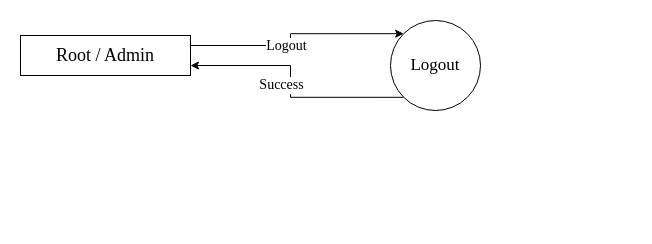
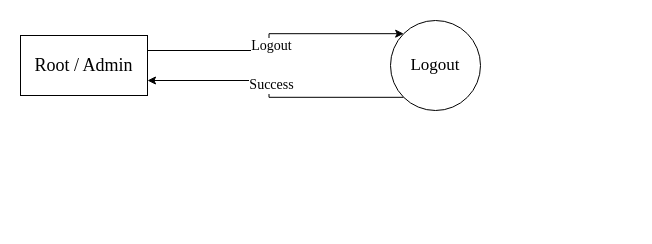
  <mxCell id="0" />
  <mxCell id="1" parent="0" />
  <mxCell id="2" value="" style="edgeStyle=orthogonalEdgeStyle;rounded=0;orthogonalLoop=1;jettySize=auto;html=1;fontFamily=Times New Roman;fontSize=16;entryX=0.25;entryY=1;entryDx=0;entryDy=0;exitX=1;exitY=0;exitDx=0;exitDy=0;" parent="1" edge="1"><mxGeometry relative="1" as="geometry"><mxPoint x="570" y="75" as="targetPoint" /></mxGeometry></mxCell>
- <mxCell id="3" value="&lt;font style=&quot;font-size: 18px&quot;&gt;Root / Admin&lt;/font&gt;" style="rounded=0;whiteSpace=wrap;html=1;fontFamily=Times New Roman;" parent="1" vertex="1"><mxGeometry x="20" y="35" width="170" height="40" as="geometry" /></mxCell>
+ <mxCell id="3" value="&lt;font style=&quot;font-size: 18px&quot;&gt;Root / Admin&lt;/font&gt;" style="rounded=0;whiteSpace=wrap;html=1;fontFamily=Times New Roman;" parent="1" vertex="1"><mxGeometry x="20" y="35" width="127" height="60" as="geometry" /></mxCell>
  <mxCell id="4" style="edgeStyle=orthogonalEdgeStyle;rounded=0;orthogonalLoop=1;jettySize=auto;html=1;exitX=0.75;exitY=1;exitDx=0;exitDy=0;entryX=1;entryY=1;entryDx=0;entryDy=0;fontFamily=Times New Roman;fontSize=16;" parent="1" edge="1"><mxGeometry relative="1" as="geometry"><Array as="points"><mxPoint x="630" y="222" /></Array><mxPoint x="630" y="75" as="sourcePoint" /></mxGeometry></mxCell>
  <mxCell id="5" style="rounded=0;orthogonalLoop=1;jettySize=auto;html=1;exitX=0;exitY=1;exitDx=0;exitDy=0;entryX=1;entryY=0.75;entryDx=0;entryDy=0;fontSize=17;startArrow=none;startFill=0;endArrow=classic;endFill=1;edgeStyle=orthogonalEdgeStyle;fontFamily=Times New Roman;" parent="1" source="7" target="3" edge="1"><mxGeometry relative="1" as="geometry"><mxPoint x="227" y="70" as="targetPoint" /></mxGeometry></mxCell>
  <mxCell id="6" value="Success" style="edgeLabel;html=1;align=center;verticalAlign=middle;resizable=0;points=[];fontSize=14;fontFamily=Times New Roman;" parent="5" connectable="0" vertex="1"><mxGeometry x="-0.282" y="-2" relative="1" as="geometry"><mxPoint x="-35" y="-10" as="offset" /></mxGeometry></mxCell>
  <mxCell id="7" value="&lt;p&gt;&lt;span style=&quot;line-height: 1.1&quot;&gt;&lt;font style=&quot;font-size: 17px&quot;&gt;Logout&lt;/font&gt;&lt;/span&gt;&lt;/p&gt;" style="ellipse;whiteSpace=wrap;html=1;aspect=fixed;shadow=0;sketch=0;rotation=0;fontFamily=Times New Roman;" parent="1" vertex="1"><mxGeometry x="390" y="20" width="90" height="90" as="geometry" /></mxCell>
  <mxCell id="8" style="rounded=0;orthogonalLoop=1;jettySize=auto;html=1;entryX=0;entryY=0;entryDx=0;entryDy=0;fontSize=17;startArrow=none;startFill=0;endArrow=classic;endFill=1;exitX=1;exitY=0.25;exitDx=0;exitDy=0;edgeStyle=orthogonalEdgeStyle;fontFamily=Times New Roman;" parent="1" source="3" target="7" edge="1"><mxGeometry relative="1" as="geometry"><mxPoint x="160" y="27" as="sourcePoint" /></mxGeometry></mxCell>
  <mxCell id="9" value="Logout" style="edgeLabel;html=1;align=center;verticalAlign=middle;resizable=0;points=[];fontSize=14;fontFamily=Times New Roman;" parent="8" connectable="0" vertex="1"><mxGeometry x="0.368" relative="1" as="geometry"><mxPoint x="-47" y="12" as="offset" /></mxGeometry></mxCell>
